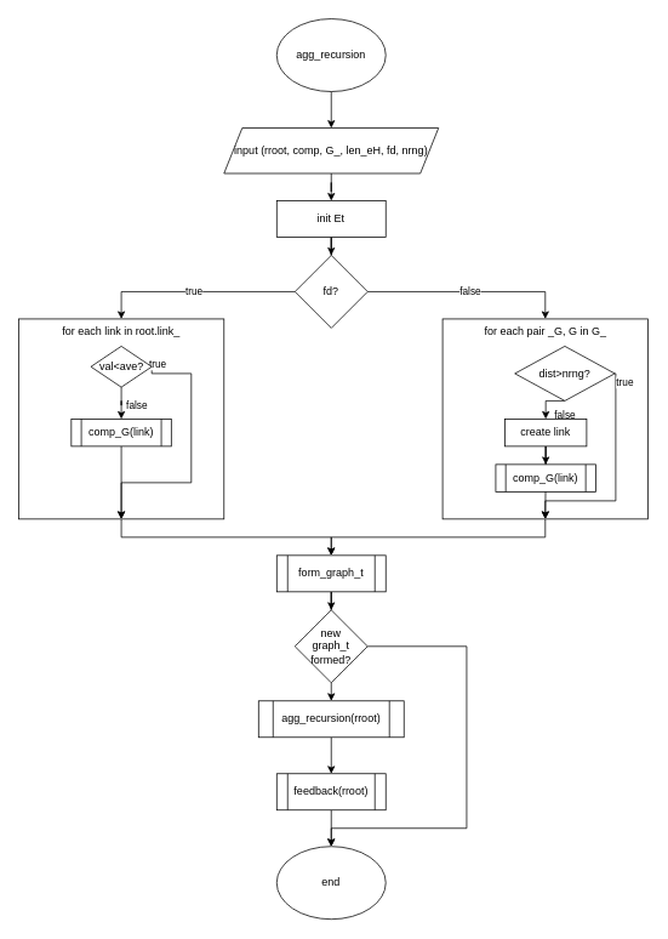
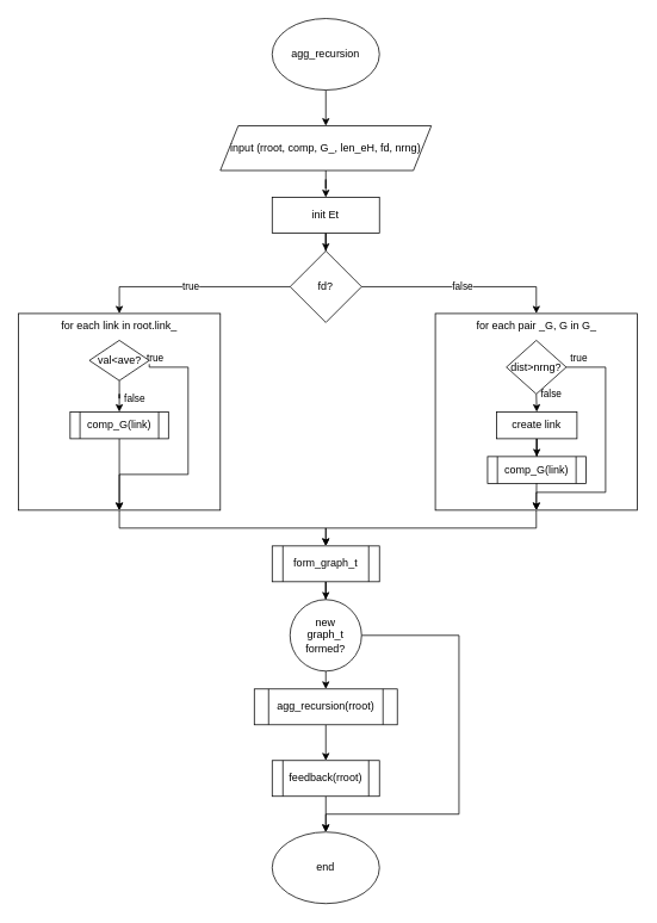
  <mxCell id="0" />
  <mxCell id="1" parent="0" />
  <mxCell id="2" value="" style="edgeStyle=orthogonalEdgeStyle;rounded=0;orthogonalLoop=1;jettySize=auto;html=1;" parent="1" source="3" target="6" edge="1"><mxGeometry relative="1" as="geometry" /></mxCell>
  <mxCell id="3" value="agg_recursion" style="ellipse;whiteSpace=wrap;html=1;" parent="1" vertex="1"><mxGeometry x="304" y="20" width="120" height="80" as="geometry" /></mxCell>
  <mxCell id="4" value="end" style="ellipse;whiteSpace=wrap;html=1;" parent="1" vertex="1"><mxGeometry x="304" y="930" width="120" height="80" as="geometry" /></mxCell>
  <mxCell id="5" value="" style="edgeStyle=orthogonalEdgeStyle;rounded=0;orthogonalLoop=1;jettySize=auto;html=1;" parent="1" source="6" target="8" edge="1"><mxGeometry relative="1" as="geometry" /></mxCell>
  <mxCell id="6" value="input (rroot, comp, G_, len_eH, fd, nrng)" style="shape=parallelogram;perimeter=parallelogramPerimeter;whiteSpace=wrap;html=1;fixedSize=1;" parent="1" vertex="1"><mxGeometry x="246" y="140" width="236" height="50" as="geometry" /></mxCell>
  <mxCell id="7" value="" style="edgeStyle=orthogonalEdgeStyle;rounded=0;orthogonalLoop=1;jettySize=auto;html=1;" parent="1" source="8" target="11" edge="1"><mxGeometry relative="1" as="geometry" /></mxCell>
  <mxCell id="8" value="init Et" style="whiteSpace=wrap;html=1;" parent="1" vertex="1"><mxGeometry x="304" y="220" width="120" height="40" as="geometry" /></mxCell>
  <mxCell id="9" value="false" style="edgeStyle=orthogonalEdgeStyle;rounded=0;orthogonalLoop=1;jettySize=auto;html=1;entryX=0.5;entryY=0;entryDx=0;entryDy=0;" parent="1" source="11" target="13" edge="1"><mxGeometry relative="1" as="geometry" /></mxCell>
  <mxCell id="10" value="true" style="edgeStyle=orthogonalEdgeStyle;rounded=0;orthogonalLoop=1;jettySize=auto;html=1;exitX=0;exitY=0.5;exitDx=0;exitDy=0;entryX=0.5;entryY=0;entryDx=0;entryDy=0;" parent="1" source="11" target="15" edge="1"><mxGeometry relative="1" as="geometry" /></mxCell>
  <mxCell id="11" value="fd?" style="rhombus;whiteSpace=wrap;html=1;" parent="1" vertex="1"><mxGeometry x="324" y="280" width="80" height="80" as="geometry" /></mxCell>
  <mxCell id="12" style="edgeStyle=orthogonalEdgeStyle;rounded=0;orthogonalLoop=1;jettySize=auto;html=1;exitX=0.5;exitY=1;exitDx=0;exitDy=0;entryX=0.5;entryY=0;entryDx=0;entryDy=0;" parent="1" source="13" target="30" edge="1"><mxGeometry relative="1" as="geometry" /></mxCell>
  <mxCell id="13" value="for each pair _G, G in G_" style="whiteSpace=wrap;html=1;verticalAlign=top;" parent="1" vertex="1"><mxGeometry x="486.5" y="350" width="226" height="220" as="geometry" /></mxCell>
  <mxCell id="14" style="edgeStyle=orthogonalEdgeStyle;rounded=0;orthogonalLoop=1;jettySize=auto;html=1;exitX=0.5;exitY=1;exitDx=0;exitDy=0;entryX=0.5;entryY=0;entryDx=0;entryDy=0;" parent="1" source="15" target="30" edge="1"><mxGeometry relative="1" as="geometry" /></mxCell>
  <mxCell id="15" value="for each link in root.link_" style="whiteSpace=wrap;html=1;verticalAlign=top;" parent="1" vertex="1"><mxGeometry x="20" y="350" width="226" height="220" as="geometry" /></mxCell>
  <mxCell id="16" value="false" style="edgeStyle=orthogonalEdgeStyle;rounded=0;orthogonalLoop=1;jettySize=auto;html=1;" parent="1" source="18" target="20" edge="1"><mxGeometry x="0.333" y="17" relative="1" as="geometry"><mxPoint as="offset" /></mxGeometry></mxCell>
  <mxCell id="17" value="true" style="edgeStyle=orthogonalEdgeStyle;rounded=0;orthogonalLoop=1;jettySize=auto;html=1;exitX=1;exitY=0.5;exitDx=0;exitDy=0;entryX=0.5;entryY=1;entryDx=0;entryDy=0;" parent="1" source="18" target="15" edge="1"><mxGeometry x="-0.904" y="10" relative="1" as="geometry"><Array as="points"><mxPoint x="210" y="410" /><mxPoint x="210" y="530" /><mxPoint x="133" y="530" /></Array><mxPoint as="offset" /></mxGeometry></mxCell>
  <mxCell id="18" value="val&amp;lt;ave?" style="rhombus;whiteSpace=wrap;html=1;" parent="1" vertex="1"><mxGeometry x="99.5" y="380" width="67" height="45" as="geometry" /></mxCell>
  <mxCell id="19" style="edgeStyle=orthogonalEdgeStyle;rounded=0;orthogonalLoop=1;jettySize=auto;html=1;exitX=0.5;exitY=1;exitDx=0;exitDy=0;entryX=0.5;entryY=1;entryDx=0;entryDy=0;" parent="1" source="20" target="15" edge="1"><mxGeometry relative="1" as="geometry"><Array as="points"><mxPoint x="133" y="530" /><mxPoint x="133" y="530" /></Array></mxGeometry></mxCell>
  <mxCell id="20" value="comp_G(link)" style="shape=process;whiteSpace=wrap;html=1;backgroundOutline=1;" parent="1" vertex="1"><mxGeometry x="78" y="460" width="110" height="30" as="geometry" /></mxCell>
  <mxCell id="21" value="false" style="edgeStyle=orthogonalEdgeStyle;rounded=0;orthogonalLoop=1;jettySize=auto;html=1;exitX=0.5;exitY=1;exitDx=0;exitDy=0;entryX=0.5;entryY=0;entryDx=0;entryDy=0;" parent="1" source="23" target="26" edge="1"><mxGeometry x="-0.959" y="16" relative="1" as="geometry"><mxPoint x="1" as="offset" /><mxPoint x="600" y="460" as="targetPoint" /></mxGeometry></mxCell>
  <mxCell id="22" value="true" style="edgeStyle=orthogonalEdgeStyle;rounded=0;orthogonalLoop=1;jettySize=auto;html=1;exitX=1;exitY=0.5;exitDx=0;exitDy=0;entryX=0.5;entryY=1;entryDx=0;entryDy=0;" parent="1" source="23" target="13" edge="1"><mxGeometry x="-0.904" y="10" relative="1" as="geometry"><mxPoint x="599.5" y="570" as="targetPoint" /><Array as="points"><mxPoint x="677" y="410" /><mxPoint x="677" y="550" /><mxPoint x="600" y="550" /></Array><mxPoint as="offset" /></mxGeometry></mxCell>
- <mxCell id="23" value="dist&amp;gt;nrng?" style="rhombus;whiteSpace=wrap;html=1;" parent="1" vertex="1"><mxGeometry x="566" y="380" width="110" height="60" as="geometry" /></mxCell>
+ <mxCell id="23" value="dist&amp;gt;nrng?" style="rhombus;whiteSpace=wrap;html=1;" parent="1" vertex="1"><mxGeometry x="566" y="380" width="67" height="60" as="geometry" /></mxCell>
  <mxCell id="24" style="edgeStyle=orthogonalEdgeStyle;rounded=0;orthogonalLoop=1;jettySize=auto;html=1;exitX=0.5;exitY=1;exitDx=0;exitDy=0;entryX=0.5;entryY=1;entryDx=0;entryDy=0;" parent="1" source="28" target="13" edge="1"><mxGeometry relative="1" as="geometry"><mxPoint x="599.5" y="540" as="sourcePoint" /><Array as="points"><mxPoint x="600" y="520" /></Array></mxGeometry></mxCell>
  <mxCell id="25" value="" style="edgeStyle=orthogonalEdgeStyle;rounded=0;orthogonalLoop=1;jettySize=auto;html=1;entryX=0.5;entryY=0;entryDx=0;entryDy=0;" parent="1" source="26" target="28" edge="1"><mxGeometry relative="1" as="geometry"><mxPoint x="599.5" y="510" as="targetPoint" /></mxGeometry></mxCell>
  <mxCell id="26" value="create link" style="rounded=0;whiteSpace=wrap;html=1;" parent="1" vertex="1"><mxGeometry x="555" y="460" width="90" height="30" as="geometry" /></mxCell>
  <mxCell id="27" value="" style="edgeStyle=orthogonalEdgeStyle;rounded=0;orthogonalLoop=1;jettySize=auto;html=1;exitX=0.5;exitY=1;exitDx=0;exitDy=0;entryX=0.5;entryY=1;entryDx=0;entryDy=0;" parent="1" target="28" edge="1"><mxGeometry relative="1" as="geometry"><mxPoint x="599.5" y="540" as="sourcePoint" /><mxPoint x="600" y="570" as="targetPoint" /><Array as="points" /></mxGeometry></mxCell>
  <mxCell id="28" value="comp_G(link)" style="shape=process;whiteSpace=wrap;html=1;backgroundOutline=1;" parent="1" vertex="1"><mxGeometry x="545" y="510" width="110" height="30" as="geometry" /></mxCell>
  <mxCell id="29" value="" style="edgeStyle=orthogonalEdgeStyle;rounded=0;orthogonalLoop=1;jettySize=auto;html=1;" parent="1" source="30" target="33" edge="1"><mxGeometry relative="1" as="geometry" /></mxCell>
  <mxCell id="30" value="form_graph_t" style="shape=process;whiteSpace=wrap;html=1;backgroundOutline=1;verticalAlign=middle;" parent="1" vertex="1"><mxGeometry x="304" y="610" width="120" height="40" as="geometry" /></mxCell>
  <mxCell id="31" style="edgeStyle=orthogonalEdgeStyle;rounded=0;orthogonalLoop=1;jettySize=auto;html=1;exitX=1;exitY=0.5;exitDx=0;exitDy=0;entryX=0.5;entryY=0;entryDx=0;entryDy=0;" parent="1" source="33" target="4" edge="1"><mxGeometry relative="1" as="geometry"><Array as="points"><mxPoint x="513" y="710" /><mxPoint x="513" y="910" /><mxPoint x="364" y="910" /></Array></mxGeometry></mxCell>
  <mxCell id="32" style="edgeStyle=orthogonalEdgeStyle;rounded=0;orthogonalLoop=1;jettySize=auto;html=1;exitX=0.5;exitY=1;exitDx=0;exitDy=0;entryX=0.5;entryY=0;entryDx=0;entryDy=0;" parent="1" source="33" target="37" edge="1"><mxGeometry relative="1" as="geometry" /></mxCell>
- <mxCell id="33" value="new&lt;br&gt;graph_t&lt;br&gt;formed?" style="rhombus;whiteSpace=wrap;html=1;" parent="1" vertex="1"><mxGeometry x="324" y="670" width="80" height="80" as="geometry" /></mxCell>
+ <mxCell id="33" value="new&lt;br&gt;graph_t&lt;br&gt;formed?" style="ellipse;whiteSpace=wrap;html=1;" parent="1" vertex="1"><mxGeometry x="324" y="670" width="80" height="80" as="geometry" /></mxCell>
  <mxCell id="34" style="edgeStyle=orthogonalEdgeStyle;rounded=0;orthogonalLoop=1;jettySize=auto;html=1;exitX=0.5;exitY=1;exitDx=0;exitDy=0;entryX=0.5;entryY=0;entryDx=0;entryDy=0;" parent="1" source="35" target="4" edge="1"><mxGeometry relative="1" as="geometry" /></mxCell>
  <mxCell id="35" value="feedback(rroot)" style="shape=process;whiteSpace=wrap;html=1;backgroundOutline=1;" parent="1" vertex="1"><mxGeometry x="304" y="850" width="120" height="40" as="geometry" /></mxCell>
  <mxCell id="36" style="edgeStyle=orthogonalEdgeStyle;rounded=0;orthogonalLoop=1;jettySize=auto;html=1;exitX=0.5;exitY=1;exitDx=0;exitDy=0;entryX=0.5;entryY=0;entryDx=0;entryDy=0;" parent="1" source="37" target="35" edge="1"><mxGeometry relative="1" as="geometry" /></mxCell>
  <mxCell id="37" value="agg_recursion(rroot)" style="shape=process;whiteSpace=wrap;html=1;backgroundOutline=1;" parent="1" vertex="1"><mxGeometry x="284" y="770" width="160" height="40" as="geometry" /></mxCell>
